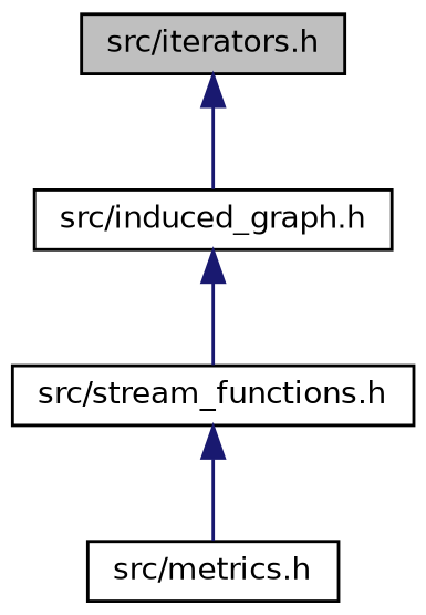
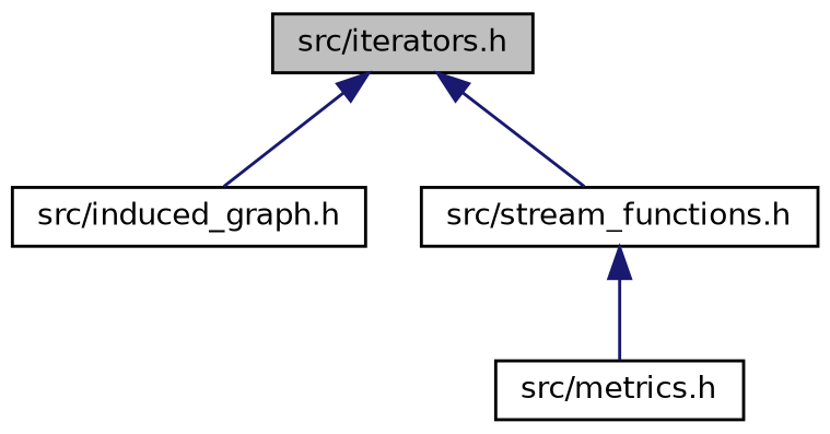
  digraph {
    node [color=black fillcolor=white fontname=Helvetica fontsize=10 shape=record style=filled]
    edge [color=midnightblue dir=back fontname=Helvetica fontsize=10 labelfontname=Helvetica labelfontsize=10 style=solid]
    n1 [fillcolor=grey75 fontcolor=black height=0.2 label="src/iterators.h" width=0.4]
    n2 [height=0.2 label="src/induced_graph.h" width=0.4]
    n3 [height=0.2 label="src/stream_functions.h" width=0.4]
    n4 [height=0.2 label="src/metrics.h" width=0.4]
    n1 -> n2
-   n2 -> n3
+   n1 -> n3
    n3 -> n4
  }
